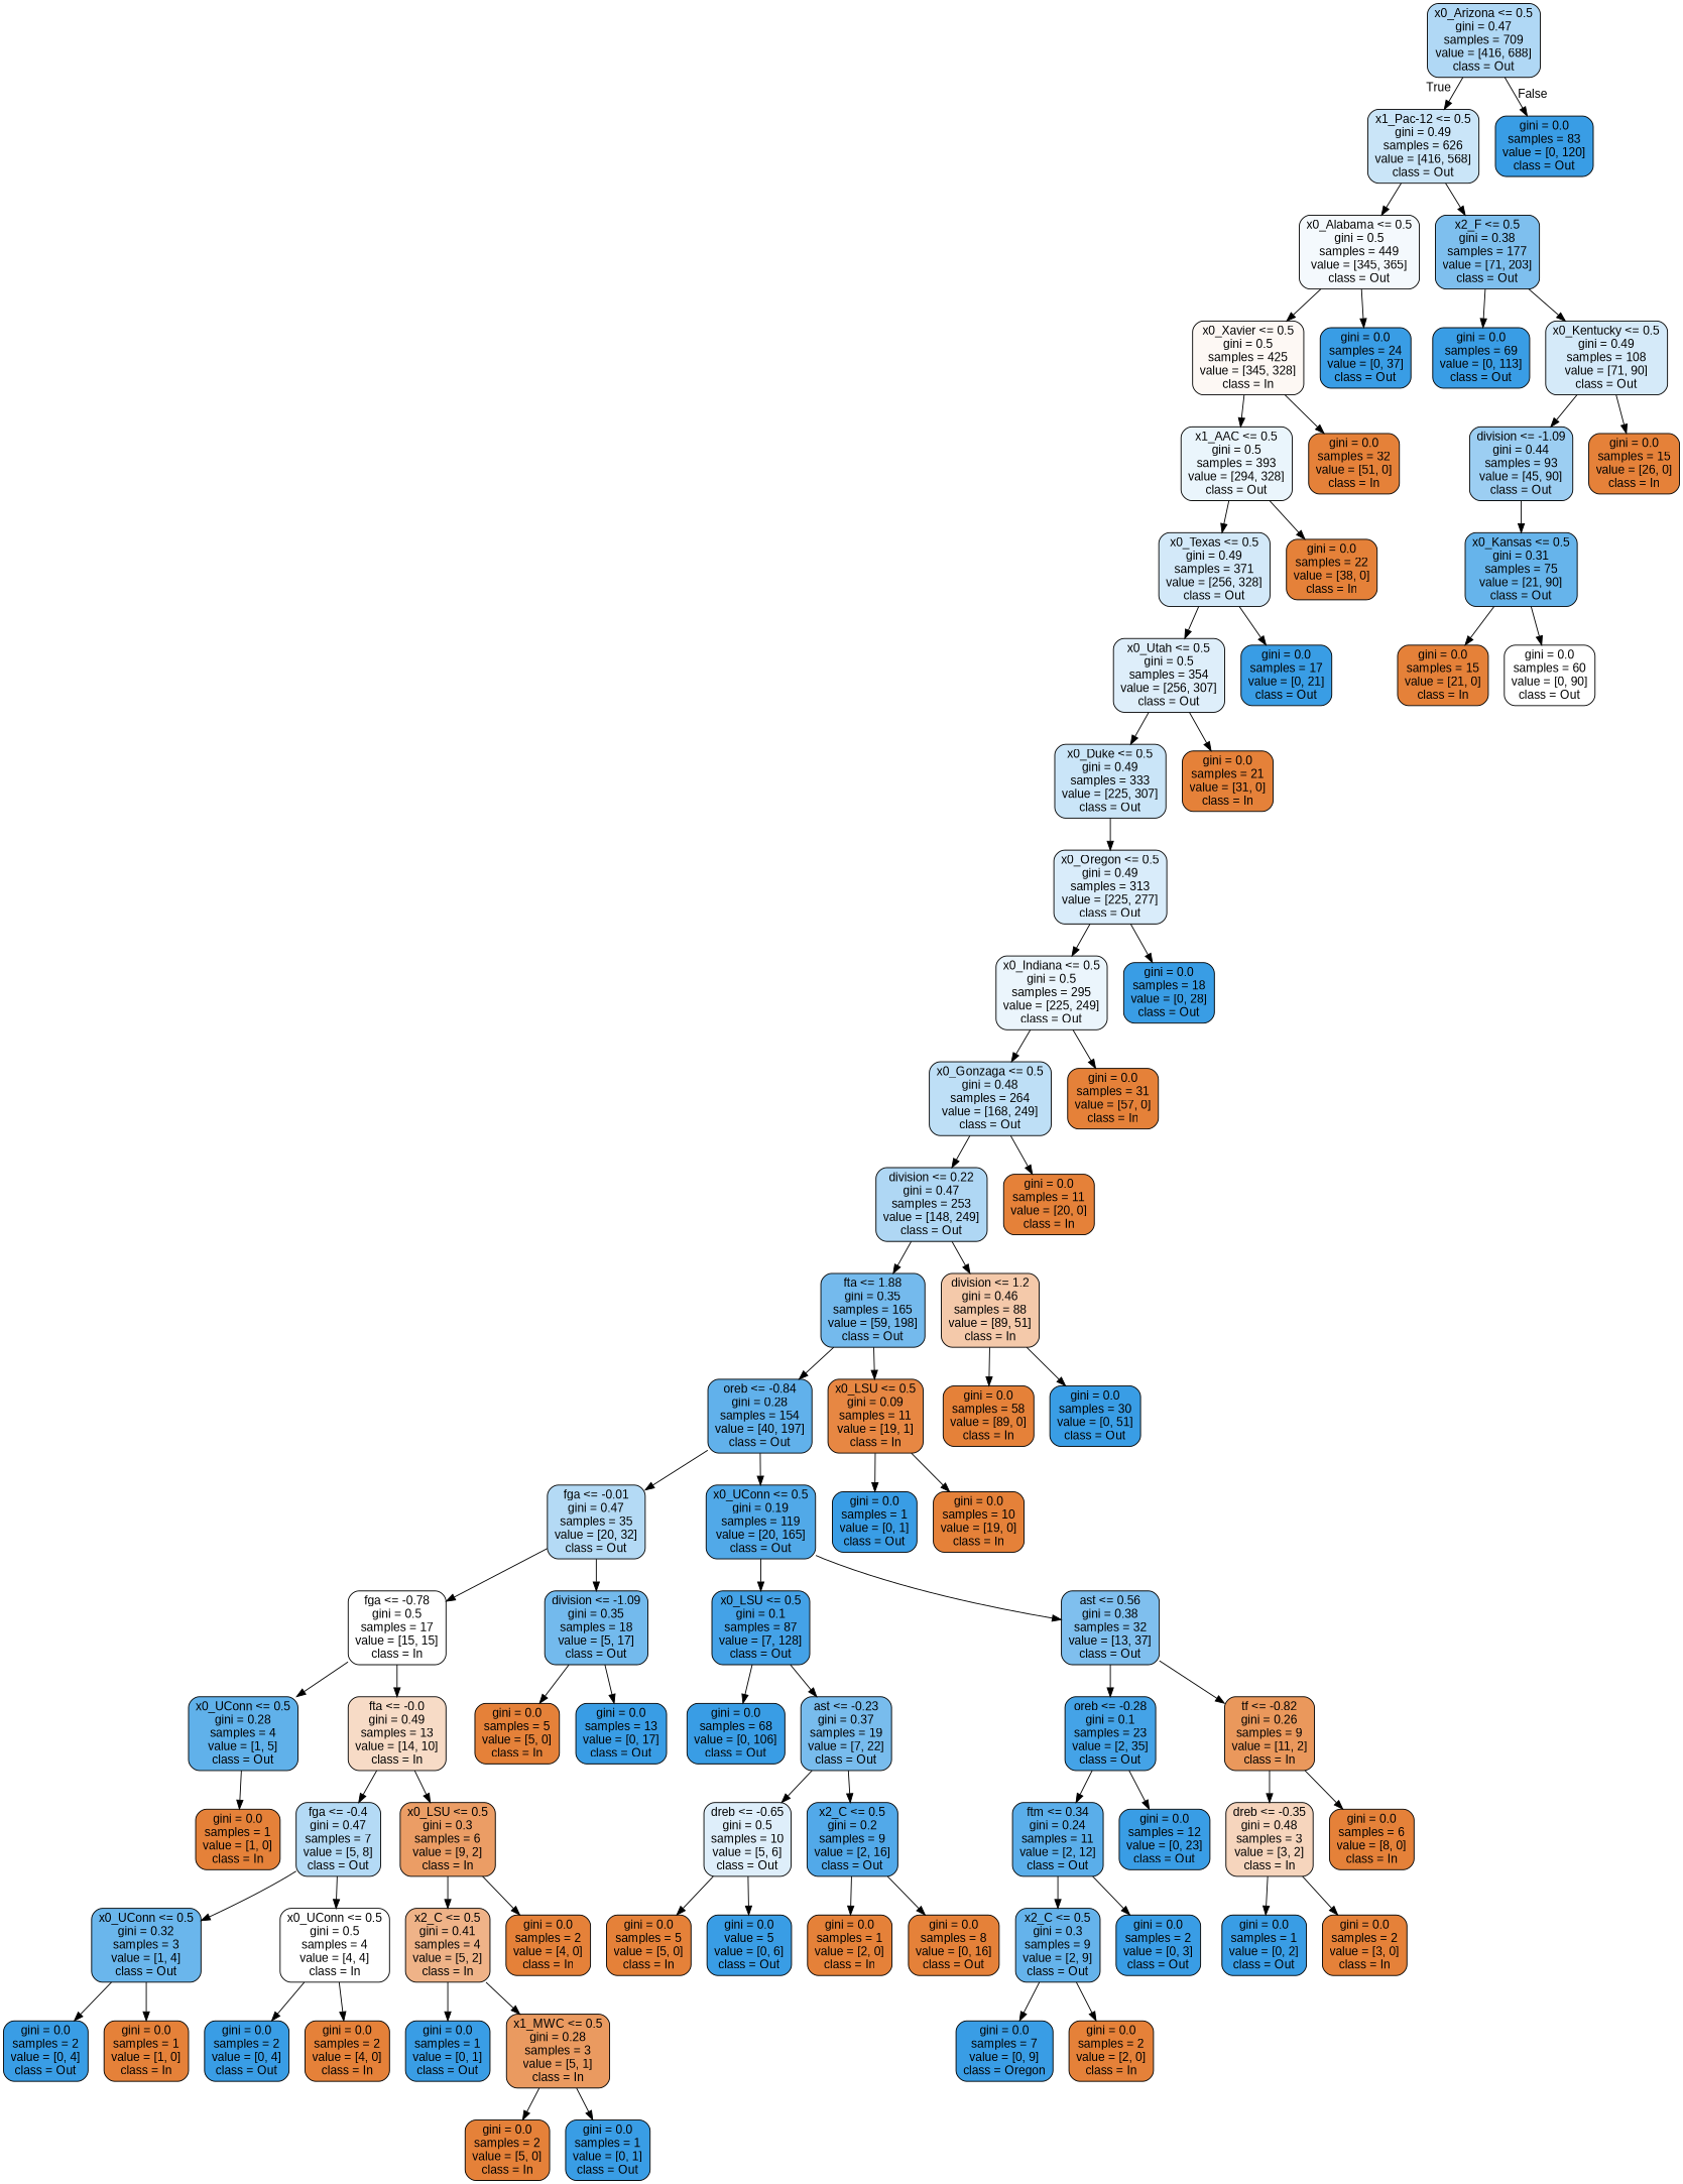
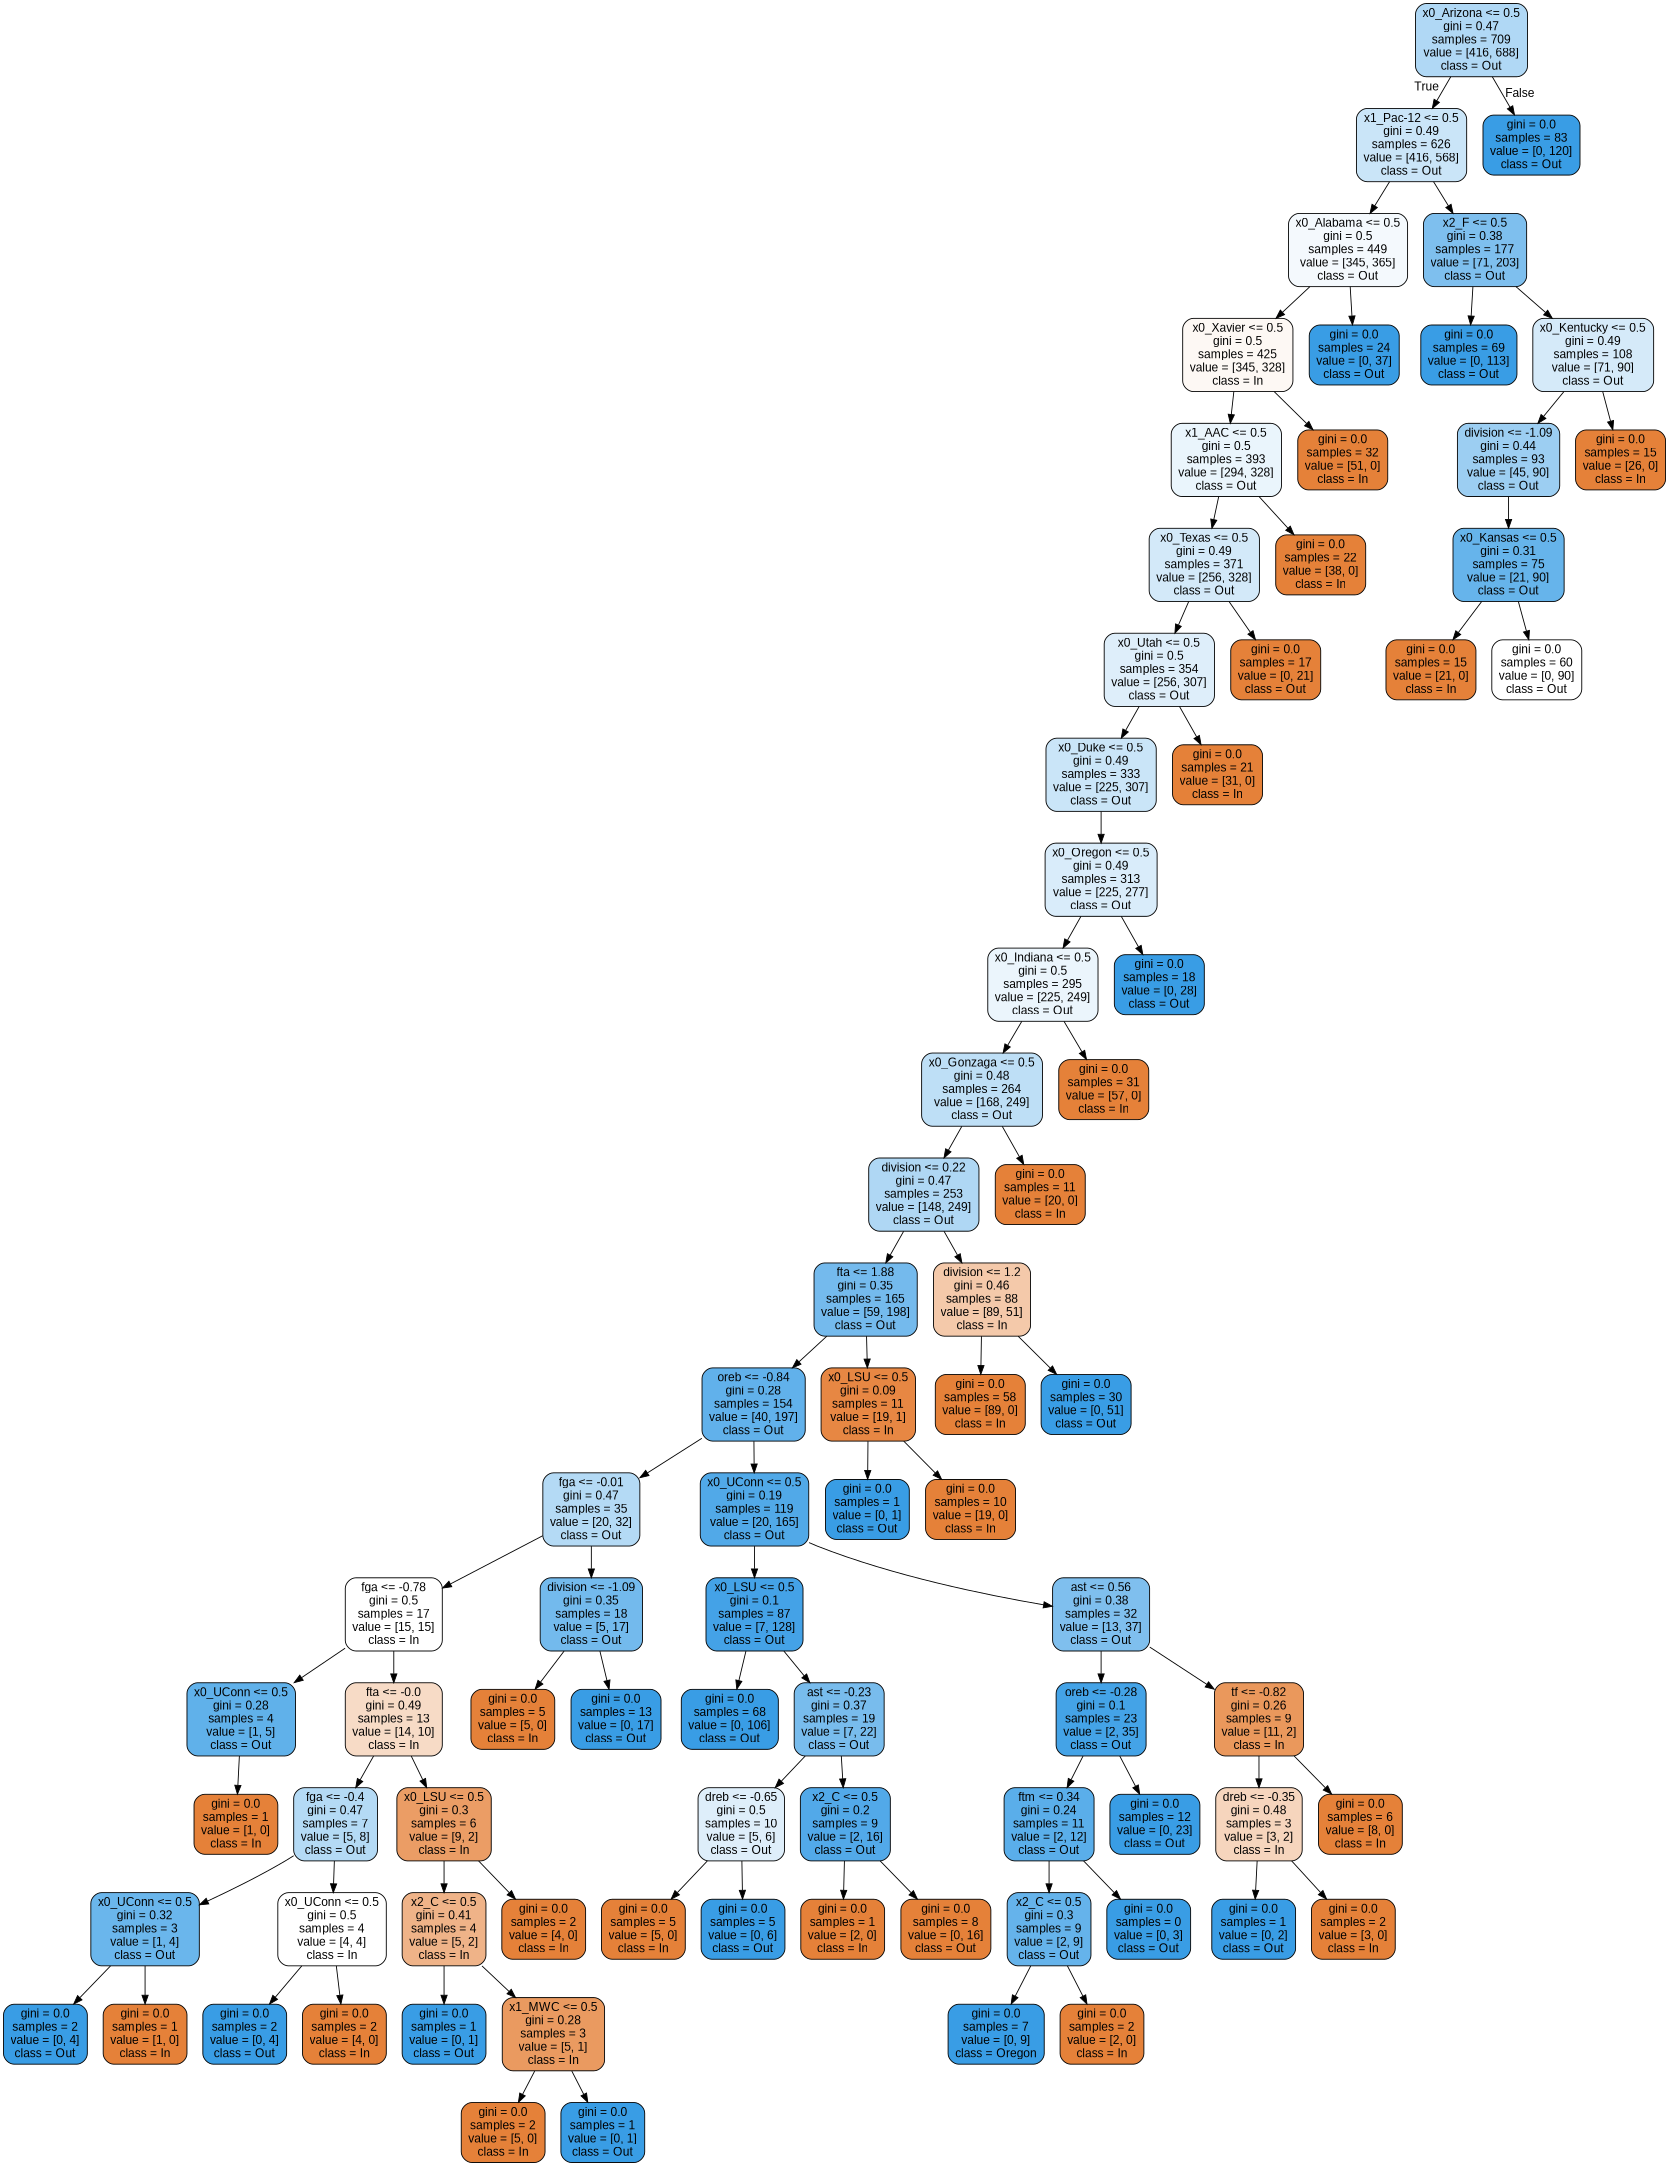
  digraph {
    fontname="Liberation Sans"
    node [color=black fillcolor="#e58139ff" fontname="Liberation Sans" shape=box style="filled, rounded"]
    edge [fontname="Liberation Sans"]
    n1 [fillcolor="#399de565" label="x0_Arizona <= 0.5\ngini = 0.47\nsamples = 709\nvalue = [416, 688]\nclass = Out"]
    n2 [fillcolor="#399de544" label="x1_Pac-12 <= 0.5\ngini = 0.49\nsamples = 626\nvalue = [416, 568]\nclass = Out"]
    n3 [fillcolor="#399de5ff" label="gini = 0.0\nsamples = 83\nvalue = [0, 120]\nclass = Out"]
    n4 [fillcolor="#399de50e" label="x0_Alabama <= 0.5\ngini = 0.5\nsamples = 449\nvalue = [345, 365]\nclass = Out"]
    n5 [fillcolor="#399de5a6" label="x2_F <= 0.5\ngini = 0.38\nsamples = 177\nvalue = [71, 203]\nclass = Out"]
    n6 [fillcolor="#e581390d" label="x0_Xavier <= 0.5\ngini = 0.5\nsamples = 425\nvalue = [345, 328]\nclass = In"]
    n7 [fillcolor="#399de5ff" label="gini = 0.0\nsamples = 24\nvalue = [0, 37]\nclass = Out"]
    n8 [fillcolor="#399de5ff" label="gini = 0.0\nsamples = 69\nvalue = [0, 113]\nclass = Out"]
    n9 [fillcolor="#399de536" label="x0_Kentucky <= 0.5\ngini = 0.49\nsamples = 108\nvalue = [71, 90]\nclass = Out"]
    n10 [fillcolor="#399de51a" label="x1_AAC <= 0.5\ngini = 0.5\nsamples = 393\nvalue = [294, 328]\nclass = Out"]
    n11 [label="gini = 0.0\nsamples = 32\nvalue = [51, 0]\nclass = In"]
    n12 [fillcolor="#399de538" label="x0_Texas <= 0.5\ngini = 0.49\nsamples = 371\nvalue = [256, 328]\nclass = Out"]
    n13 [label="gini = 0.0\nsamples = 22\nvalue = [38, 0]\nclass = In"]
    n14 [fillcolor="#399de52a" label="x0_Utah <= 0.5\ngini = 0.5\nsamples = 354\nvalue = [256, 307]\nclass = Out"]
-   n15 [fillcolor="#399de5ff" label="gini = 0.0\nsamples = 17\nvalue = [0, 21]\nclass = Out"]
+   n15 [label="gini = 0.0\nsamples = 17\nvalue = [0, 21]\nclass = Out"]
    n16 [fillcolor="#399de544" label="x0_Duke <= 0.5\ngini = 0.49\nsamples = 333\nvalue = [225, 307]\nclass = Out"]
    n17 [label="gini = 0.0\nsamples = 21\nvalue = [31, 0]\nclass = In"]
    n18 [fillcolor="#399de530" label="x0_Oregon <= 0.5\ngini = 0.49\nsamples = 313\nvalue = [225, 277]\nclass = Out"]
    n19 [fillcolor="#399de519" label="x0_Indiana <= 0.5\ngini = 0.5\nsamples = 295\nvalue = [225, 249]\nclass = Out"]
    n20 [fillcolor="#399de5ff" label="gini = 0.0\nsamples = 18\nvalue = [0, 28]\nclass = Out"]
    n21 [fillcolor="#399de553" label="x0_Gonzaga <= 0.5\ngini = 0.48\nsamples = 264\nvalue = [168, 249]\nclass = Out"]
    n22 [label="gini = 0.0\nsamples = 31\nvalue = [57, 0]\nclass = In"]
    n23 [fillcolor="#399de567" label="division <= 0.22\ngini = 0.47\nsamples = 253\nvalue = [148, 249]\nclass = Out"]
    n24 [label="gini = 0.0\nsamples = 11\nvalue = [20, 0]\nclass = In"]
    n25 [fillcolor="#399de5b3" label="fta <= 1.88\ngini = 0.35\nsamples = 165\nvalue = [59, 198]\nclass = Out"]
    n26 [fillcolor="#e581396d" label="division <= 1.2\ngini = 0.46\nsamples = 88\nvalue = [89, 51]\nclass = In"]
    n27 [fillcolor="#399de5cb" label="oreb <= -0.84\ngini = 0.28\nsamples = 154\nvalue = [40, 197]\nclass = Out"]
    n28 [fillcolor="#e58139f2" label="x0_LSU <= 0.5\ngini = 0.09\nsamples = 11\nvalue = [19, 1]\nclass = In"]
    n29 [label="gini = 0.0\nsamples = 58\nvalue = [89, 0]\nclass = In"]
    n30 [fillcolor="#399de5ff" label="gini = 0.0\nsamples = 30\nvalue = [0, 51]\nclass = Out"]
    n31 [fillcolor="#399de560" label="fga <= -0.01\ngini = 0.47\nsamples = 35\nvalue = [20, 32]\nclass = Out"]
    n32 [fillcolor="#399de5e0" label="x0_UConn <= 0.5\ngini = 0.19\nsamples = 119\nvalue = [20, 165]\nclass = Out"]
    n33 [fillcolor="#399de5ff" label="gini = 0.0\nsamples = 1\nvalue = [0, 1]\nclass = Out"]
    n34 [label="gini = 0.0\nsamples = 10\nvalue = [19, 0]\nclass = In"]
    n35 [fillcolor="#e5813900" label="fga <= -0.78\ngini = 0.5\nsamples = 17\nvalue = [15, 15]\nclass = In"]
    n36 [fillcolor="#399de5b4" label="division <= -1.09\ngini = 0.35\nsamples = 18\nvalue = [5, 17]\nclass = Out"]
    n37 [fillcolor="#399de5f1" label="x0_LSU <= 0.5\ngini = 0.1\nsamples = 87\nvalue = [7, 128]\nclass = Out"]
    n38 [fillcolor="#399de5a5" label="ast <= 0.56\ngini = 0.38\nsamples = 32\nvalue = [13, 37]\nclass = Out"]
    n39 [fillcolor="#399de5cc" label="x0_UConn <= 0.5\ngini = 0.28\nsamples = 4\nvalue = [1, 5]\nclass = Out"]
    n40 [fillcolor="#e5813949" label="fta <= -0.0\ngini = 0.49\nsamples = 13\nvalue = [14, 10]\nclass = In"]
    n41 [label="gini = 0.0\nsamples = 5\nvalue = [5, 0]\nclass = In"]
    n42 [fillcolor="#399de5ff" label="gini = 0.0\nsamples = 13\nvalue = [0, 17]\nclass = Out"]
    n43 [label="gini = 0.0\nsamples = 1\nvalue = [1, 0]\nclass = In"]
    n44 [fillcolor="#399de560" label="fga <= -0.4\ngini = 0.47\nsamples = 7\nvalue = [5, 8]\nclass = Out"]
    n45 [fillcolor="#e58139c6" label="x0_LSU <= 0.5\ngini = 0.3\nsamples = 6\nvalue = [9, 2]\nclass = In"]
    n46 [fillcolor="#399de5bf" label="x0_UConn <= 0.5\ngini = 0.32\nsamples = 3\nvalue = [1, 4]\nclass = Out"]
    n47 [fillcolor="#e5813900" label="x0_UConn <= 0.5\ngini = 0.5\nsamples = 4\nvalue = [4, 4]\nclass = In"]
    n48 [fillcolor="#e5813999" label="x2_C <= 0.5\ngini = 0.41\nsamples = 4\nvalue = [5, 2]\nclass = In"]
    n49 [label="gini = 0.0\nsamples = 2\nvalue = [4, 0]\nclass = In"]
    n50 [fillcolor="#399de5ff" label="gini = 0.0\nsamples = 2\nvalue = [0, 4]\nclass = Out"]
    n51 [label="gini = 0.0\nsamples = 1\nvalue = [1, 0]\nclass = In"]
    n52 [fillcolor="#399de5ff" label="gini = 0.0\nsamples = 2\nvalue = [0, 4]\nclass = Out"]
    n53 [label="gini = 0.0\nsamples = 2\nvalue = [4, 0]\nclass = In"]
    n54 [fillcolor="#399de5ff" label="gini = 0.0\nsamples = 1\nvalue = [0, 1]\nclass = Out"]
    n55 [fillcolor="#e58139cc" label="x1_MWC <= 0.5\ngini = 0.28\nsamples = 3\nvalue = [5, 1]\nclass = In"]
    n56 [label="gini = 0.0\nsamples = 2\nvalue = [5, 0]\nclass = In"]
    n57 [fillcolor="#399de5ff" label="gini = 0.0\nsamples = 1\nvalue = [0, 1]\nclass = Out"]
    n58 [fillcolor="#399de5ff" label="gini = 0.0\nsamples = 68\nvalue = [0, 106]\nclass = Out"]
    n59 [fillcolor="#399de5ae" label="ast <= -0.23\ngini = 0.37\nsamples = 19\nvalue = [7, 22]\nclass = Out"]
    n60 [fillcolor="#399de5f0" label="oreb <= -0.28\ngini = 0.1\nsamples = 23\nvalue = [2, 35]\nclass = Out"]
    n61 [fillcolor="#e58139d1" label="tf <= -0.82\ngini = 0.26\nsamples = 9\nvalue = [11, 2]\nclass = In"]
    n62 [fillcolor="#399de52a" label="dreb <= -0.65\ngini = 0.5\nsamples = 10\nvalue = [5, 6]\nclass = Out"]
    n63 [fillcolor="#399de5df" label="x2_C <= 0.5\ngini = 0.2\nsamples = 9\nvalue = [2, 16]\nclass = Out"]
    n64 [label="gini = 0.0\nsamples = 5\nvalue = [5, 0]\nclass = In"]
-   n65 [fillcolor="#399de5ff" label="gini = 0.0\nvalue = 5\nvalue = [0, 6]\nclass = Out"]
+   n65 [fillcolor="#399de5ff" label="gini = 0.0\nsamples = 5\nvalue = [0, 6]\nclass = Out"]
    n66 [label="gini = 0.0\nsamples = 1\nvalue = [2, 0]\nclass = In"]
    n67 [label="gini = 0.0\nsamples = 8\nvalue = [0, 16]\nclass = Out"]
    n68 [fillcolor="#399de5d4" label="ftm <= 0.34\ngini = 0.24\nsamples = 11\nvalue = [2, 12]\nclass = Out"]
    n69 [fillcolor="#399de5ff" label="gini = 0.0\nsamples = 12\nvalue = [0, 23]\nclass = Out"]
    n70 [fillcolor="#e5813955" label="dreb <= -0.35\ngini = 0.48\nsamples = 3\nvalue = [3, 2]\nclass = In"]
    n71 [label="gini = 0.0\nsamples = 6\nvalue = [8, 0]\nclass = In"]
    n72 [fillcolor="#399de5c6" label="x2_C <= 0.5\ngini = 0.3\nsamples = 9\nvalue = [2, 9]\nclass = Out"]
-   n73 [fillcolor="#399de5ff" label="gini = 0.0\nsamples = 2\nvalue = [0, 3]\nclass = Out"]
+   n73 [fillcolor="#399de5ff" label="gini = 0.0\nsamples = 0\nvalue = [0, 3]\nclass = Out"]
    n74 [fillcolor="#399de5ff" label="gini = 0.0\nsamples = 7\nvalue = [0, 9]\nclass = Oregon"]
    n75 [label="gini = 0.0\nsamples = 2\nvalue = [2, 0]\nclass = In"]
    n76 [fillcolor="#399de5ff" label="gini = 0.0\nsamples = 1\nvalue = [0, 2]\nclass = Out"]
    n77 [label="gini = 0.0\nsamples = 2\nvalue = [3, 0]\nclass = In"]
    n78 [fillcolor="#399de57f" label="division <= -1.09\ngini = 0.44\nsamples = 93\nvalue = [45, 90]\nclass = Out"]
    n79 [label="gini = 0.0\nsamples = 15\nvalue = [26, 0]\nclass = In"]
    n80 [fillcolor="#399de5c4" label="x0_Kansas <= 0.5\ngini = 0.31\nsamples = 75\nvalue = [21, 90]\nclass = Out"]
    n81 [label="gini = 0.0\nsamples = 15\nvalue = [21, 0]\nclass = In"]
    n82 [fillcolor="#e5813900" label="gini = 0.0\nsamples = 60\nvalue = [0, 90]\nclass = Out"]
    n1 -> n2 [headlabel=True labelangle=45 labeldistance=2.5]
    n1 -> n3 [headlabel=False labelangle=-45 labeldistance=2.5]
    n2 -> n4
    n2 -> n5
    n4 -> n6
    n4 -> n7
    n5 -> n8
    n5 -> n9
    n6 -> n10
    n6 -> n11
    n9 -> n78
    n9 -> n79
    n10 -> n12
    n10 -> n13
    n12 -> n14
    n12 -> n15
    n14 -> n16
    n14 -> n17
    n16 -> n18
    n18 -> n19
    n18 -> n20
    n19 -> n21
    n19 -> n22
    n21 -> n23
    n21 -> n24
    n23 -> n25
    n23 -> n26
    n25 -> n27
    n25 -> n28
    n26 -> n29
    n26 -> n30
    n27 -> n31
    n27 -> n32
    n28 -> n33
    n28 -> n34
    n31 -> n35
    n31 -> n36
    n32 -> n37
    n32 -> n38
    n35 -> n39
    n35 -> n40
    n36 -> n41
    n36 -> n42
    n37 -> n58
    n37 -> n59
    n38 -> n60
    n38 -> n61
    n39 -> n43
    n40 -> n44
    n40 -> n45
    n44 -> n46
    n44 -> n47
    n45 -> n48
    n45 -> n49
    n46 -> n50
    n46 -> n51
    n47 -> n52
    n47 -> n53
    n48 -> n54
    n48 -> n55
    n55 -> n56
    n55 -> n57
    n59 -> n62
    n59 -> n63
    n60 -> n68
    n60 -> n69
    n61 -> n70
    n61 -> n71
    n62 -> n64
    n62 -> n65
    n63 -> n66
    n63 -> n67
    n68 -> n72
    n68 -> n73
    n70 -> n76
    n70 -> n77
    n72 -> n74
    n72 -> n75
    n78 -> n80
    n80 -> n81
    n80 -> n82
  }
